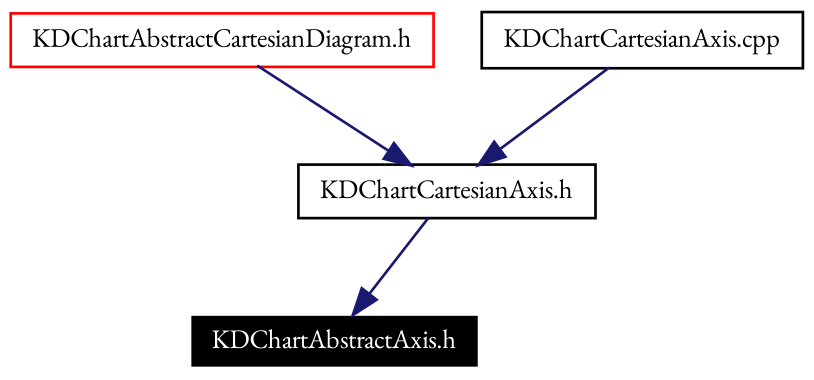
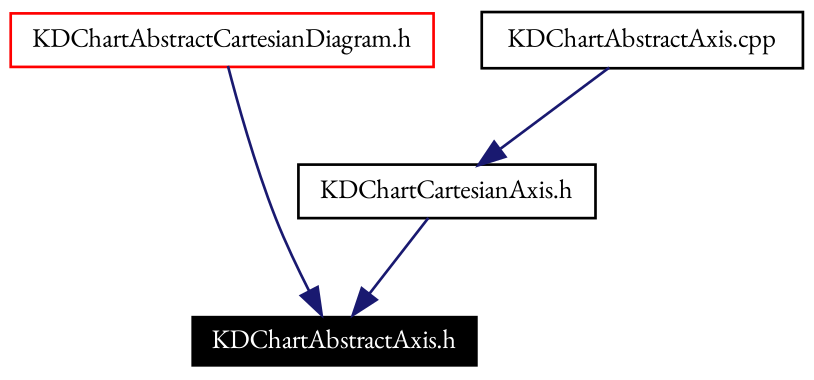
  digraph {
    fontname="EB Garamond"
    node [color=black fontname="EB Garamond" fontsize=10 shape=record]
    edge [color=midnightblue fontname="EB Garamond" fontsize=10 labelfontname=Helvetica labelfontsize=10 style=solid]
    n1 [color=white fillcolor=black fontcolor=white height=0.2 label="KDChartAbstractAxis.h" style=filled width=0.4]
    n2 [color=red height=0.2 label="KDChartAbstractCartesianDiagram.h" width=0.4]
    n3 [height=0.2 label="KDChartCartesianAxis.h" width=0.4]
-   n4 [height=0.2 label="KDChartCartesianAxis.cpp" width=0.4]
-   n2 -> n3
+   n4 [height=0.2 label="KDChartAbstractAxis.cpp" width=0.4]
+   n2 -> n1
    n3 -> n1
    n4 -> n3
  }
